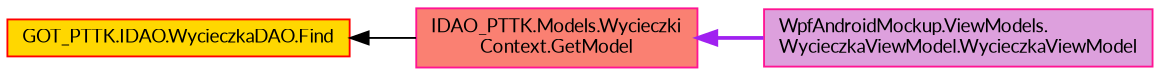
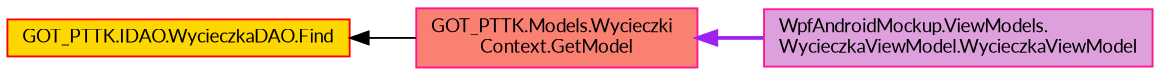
  digraph {
    rankdir=LR
    fontname=Lato
    node [color=deeppink fontname=Lato fontsize=10 shape=record style=filled]
    edge [dir=back fontname=Lato fontsize=10 labelfontname=Helvetica labelfontsize=10]
    n1 [color=red fillcolor=gold fontcolor=black height=0.2 label="GOT_PTTK.IDAO.WycieczkaDAO.Find" width=0.4]
-   n2 [fillcolor=salmon height=0.2 label="IDAO_PTTK.Models.Wycieczki\lContext.GetModel" width=0.4]
+   n2 [fillcolor=salmon height=0.2 label="GOT_PTTK.Models.Wycieczki\lContext.GetModel" width=0.4]
    n3 [fillcolor=plum height=0.2 label="WpfAndroidMockup.ViewModels.\lWycieczkaViewModel.WycieczkaViewModel" width=0.4]
    n1 -> n2 [color=black style=solid]
    n2 -> n3 [color=purple style=bold]
  }
